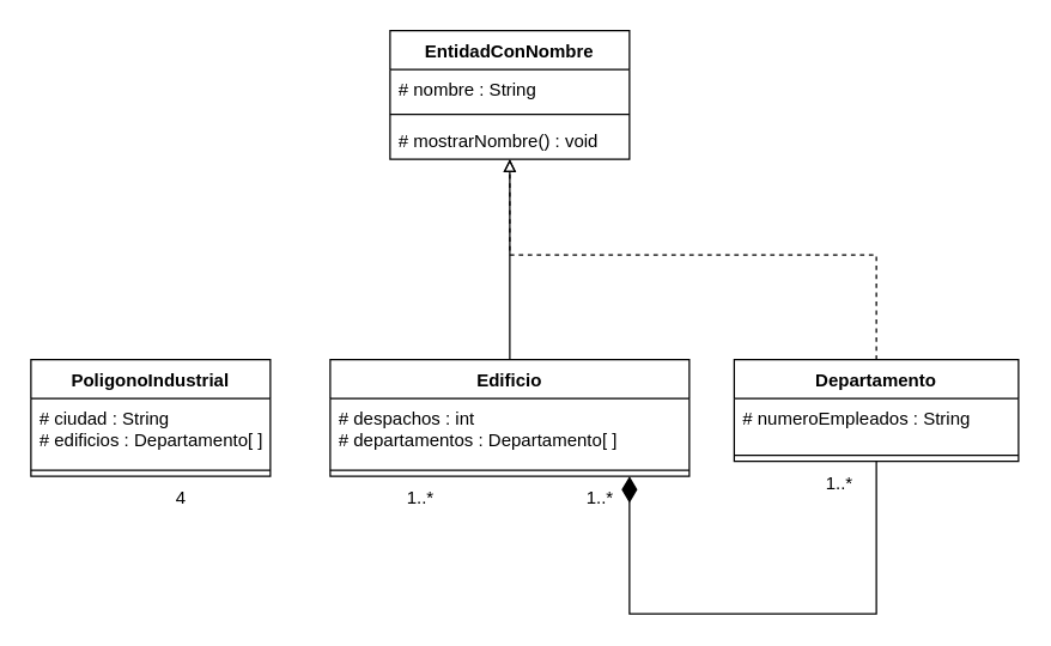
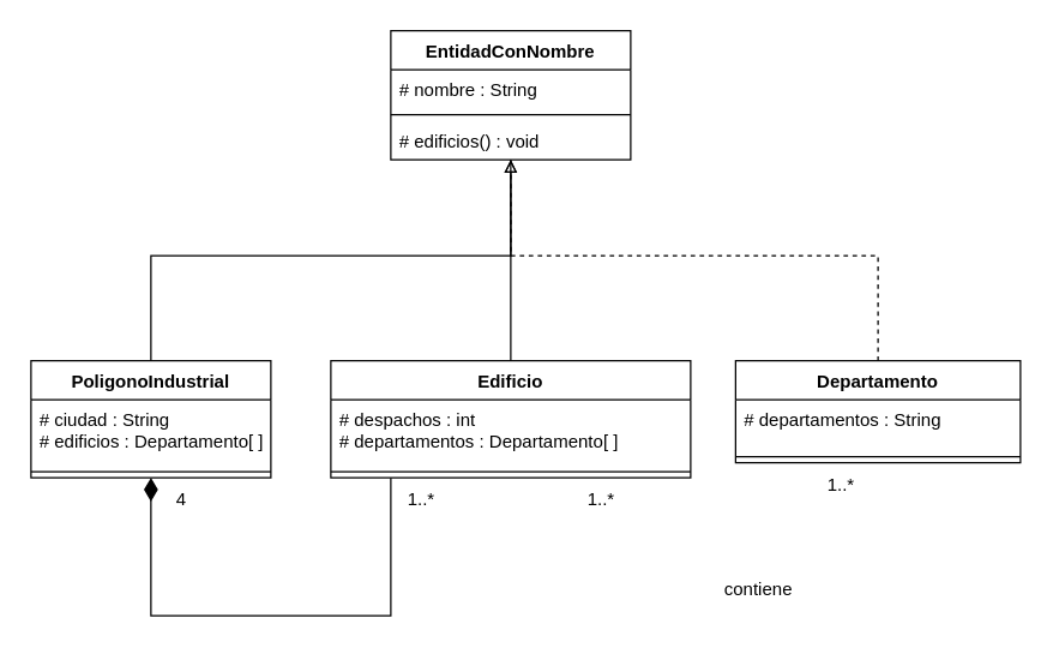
  <mxCell id="0" />
  <mxCell id="1" parent="0" />
  <mxCell id="2" value="EntidadConNombre" style="swimlane;fontStyle=1;align=center;verticalAlign=top;childLayout=stackLayout;horizontal=1;startSize=26;horizontalStack=0;resizeParent=1;resizeParentMax=0;resizeLast=0;collapsible=1;marginBottom=0;whiteSpace=wrap;html=1;" parent="1" vertex="1"><mxGeometry x="260" y="20" width="160" height="86" as="geometry" /></mxCell>
  <mxCell id="3" value="# nombre : String" style="text;strokeColor=none;fillColor=none;align=left;verticalAlign=top;spacingLeft=4;spacingRight=4;overflow=hidden;rotatable=0;points=[[0,0.5],[1,0.5]];portConstraint=eastwest;whiteSpace=wrap;html=1;" parent="2" vertex="1"><mxGeometry y="26" width="160" height="26" as="geometry" /></mxCell>
  <mxCell id="4" value="" style="line;strokeWidth=1;fillColor=none;align=left;verticalAlign=middle;spacingTop=-1;spacingLeft=3;spacingRight=3;rotatable=0;labelPosition=right;points=[];portConstraint=eastwest;strokeColor=inherit;" parent="2" vertex="1"><mxGeometry y="52" width="160" height="8" as="geometry" /></mxCell>
- <mxCell id="5" value="# mostrarNombre() : void" style="text;strokeColor=none;fillColor=none;align=left;verticalAlign=top;spacingLeft=4;spacingRight=4;overflow=hidden;rotatable=0;points=[[0,0.5],[1,0.5]];portConstraint=eastwest;whiteSpace=wrap;html=1;" parent="2" vertex="1"><mxGeometry y="60" width="160" height="26" as="geometry" /></mxCell>
+ <mxCell id="5" value="# edificios() : void" style="text;strokeColor=none;fillColor=none;align=left;verticalAlign=top;spacingLeft=4;spacingRight=4;overflow=hidden;rotatable=0;points=[[0,0.5],[1,0.5]];portConstraint=eastwest;whiteSpace=wrap;html=1;" parent="2" vertex="1"><mxGeometry y="60" width="160" height="26" as="geometry" /></mxCell>
+ <mxCell id="6" style="edgeStyle=orthogonalEdgeStyle;rounded=0;orthogonalLoop=1;jettySize=auto;html=1;endArrow=block;endFill=0;" parent="1" source="7" target="2" edge="1"><mxGeometry relative="1" as="geometry"><Array as="points"><mxPoint x="100" y="170" /><mxPoint x="340" y="170" /></Array></mxGeometry></mxCell>
  <mxCell id="7" value="PoligonoIndustrial" style="swimlane;fontStyle=1;align=center;verticalAlign=top;childLayout=stackLayout;horizontal=1;startSize=26;horizontalStack=0;resizeParent=1;resizeParentMax=0;resizeLast=0;collapsible=1;marginBottom=0;whiteSpace=wrap;html=1;" parent="1" vertex="1"><mxGeometry x="20" y="240" width="160" height="78" as="geometry" /></mxCell>
  <mxCell id="8" value="# ciudad : String&lt;br&gt;# edificios : Departamento[ ]" style="text;strokeColor=none;fillColor=none;align=left;verticalAlign=top;spacingLeft=4;spacingRight=4;overflow=hidden;rotatable=0;points=[[0,0.5],[1,0.5]];portConstraint=eastwest;whiteSpace=wrap;html=1;" parent="7" vertex="1"><mxGeometry y="26" width="160" height="44" as="geometry" /></mxCell>
  <mxCell id="9" value="" style="line;strokeWidth=1;fillColor=none;align=left;verticalAlign=middle;spacingTop=-1;spacingLeft=3;spacingRight=3;rotatable=0;labelPosition=right;points=[];portConstraint=eastwest;strokeColor=inherit;" parent="7" vertex="1"><mxGeometry y="70" width="160" height="8" as="geometry" /></mxCell>
- <mxCell id="10" style="edgeStyle=orthogonalEdgeStyle;rounded=0;orthogonalLoop=1;jettySize=auto;html=1;endArrow=block;endFill=0;" parent="1" source="13" target="2" edge="1"><mxGeometry relative="1" as="geometry" /></mxCell>
- <mxCell id="11" style="edgeStyle=orthogonalEdgeStyle;rounded=0;orthogonalLoop=1;jettySize=auto;html=1;endArrow=diamondThin;endFill=1;startSize=9;endSize=15;" parent="1" source="17" target="13" edge="1"><mxGeometry relative="1" as="geometry"><Array as="points"><mxPoint x="585" y="410" /><mxPoint x="420" y="410" /></Array></mxGeometry></mxCell>
+ <mxCell id="10" style="edgeStyle=orthogonalEdgeStyle;rounded=0;orthogonalLoop=1;jettySize=auto;html=1;endArrow=none;endFill=0;" parent="1" source="13" target="2" edge="1"><mxGeometry relative="1" as="geometry" /></mxCell>
+ <mxCell id="12" style="edgeStyle=orthogonalEdgeStyle;rounded=0;orthogonalLoop=1;jettySize=auto;html=1;endArrow=diamondThin;endFill=1;endSize=13;" parent="1" source="13" target="7" edge="1"><mxGeometry relative="1" as="geometry"><Array as="points"><mxPoint x="260" y="410" /><mxPoint x="100" y="410" /></Array></mxGeometry></mxCell>
  <mxCell id="13" value="Edificio" style="swimlane;fontStyle=1;align=center;verticalAlign=top;childLayout=stackLayout;horizontal=1;startSize=26;horizontalStack=0;resizeParent=1;resizeParentMax=0;resizeLast=0;collapsible=1;marginBottom=0;whiteSpace=wrap;html=1;" parent="1" vertex="1"><mxGeometry x="220" y="240" width="240" height="78" as="geometry" /></mxCell>
  <mxCell id="14" value="# despachos : int&lt;br&gt;# departamentos : Departamento[ ]" style="text;strokeColor=none;fillColor=none;align=left;verticalAlign=top;spacingLeft=4;spacingRight=4;overflow=hidden;rotatable=0;points=[[0,0.5],[1,0.5]];portConstraint=eastwest;whiteSpace=wrap;html=1;" parent="13" vertex="1"><mxGeometry y="26" width="240" height="44" as="geometry" /></mxCell>
  <mxCell id="15" value="" style="line;strokeWidth=1;fillColor=none;align=left;verticalAlign=middle;spacingTop=-1;spacingLeft=3;spacingRight=3;rotatable=0;labelPosition=right;points=[];portConstraint=eastwest;strokeColor=inherit;" parent="13" vertex="1"><mxGeometry y="70" width="240" height="8" as="geometry" /></mxCell>
  <mxCell id="16" style="edgeStyle=orthogonalEdgeStyle;rounded=0;orthogonalLoop=1;jettySize=auto;html=1;endArrow=block;endFill=0;dashed=1;" parent="1" source="17" target="2" edge="1"><mxGeometry relative="1" as="geometry"><Array as="points"><mxPoint x="585" y="170" /><mxPoint x="340" y="170" /></Array></mxGeometry></mxCell>
  <mxCell id="17" value="Departamento" style="swimlane;fontStyle=1;align=center;verticalAlign=top;childLayout=stackLayout;horizontal=1;startSize=26;horizontalStack=0;resizeParent=1;resizeParentMax=0;resizeLast=0;collapsible=1;marginBottom=0;whiteSpace=wrap;html=1;" parent="1" vertex="1"><mxGeometry x="490" y="240" width="190" height="68" as="geometry" /></mxCell>
- <mxCell id="18" value="# numeroEmpleados : String" style="text;strokeColor=none;fillColor=none;align=left;verticalAlign=top;spacingLeft=4;spacingRight=4;overflow=hidden;rotatable=0;points=[[0,0.5],[1,0.5]];portConstraint=eastwest;whiteSpace=wrap;html=1;" parent="17" vertex="1"><mxGeometry y="26" width="190" height="34" as="geometry" /></mxCell>
+ <mxCell id="18" value="# departamentos : String" style="text;strokeColor=none;fillColor=none;align=left;verticalAlign=top;spacingLeft=4;spacingRight=4;overflow=hidden;rotatable=0;points=[[0,0.5],[1,0.5]];portConstraint=eastwest;whiteSpace=wrap;html=1;" parent="17" vertex="1"><mxGeometry y="26" width="190" height="34" as="geometry" /></mxCell>
  <mxCell id="19" value="" style="line;strokeWidth=1;fillColor=none;align=left;verticalAlign=middle;spacingTop=-1;spacingLeft=3;spacingRight=3;rotatable=0;labelPosition=right;points=[];portConstraint=eastwest;strokeColor=inherit;" parent="17" vertex="1"><mxGeometry y="60" width="190" height="8" as="geometry" /></mxCell>
+ <mxCell id="20" value="contiene" style="text;html=1;align=center;verticalAlign=middle;resizable=0;points=[];autosize=1;strokeColor=none;fillColor=none;" parent="1" vertex="1"><mxGeometry x="470" y="378" width="70" height="30" as="geometry" /></mxCell>
  <mxCell id="21" value="1..*" style="text;html=1;align=center;verticalAlign=middle;resizable=0;points=[];autosize=1;strokeColor=none;fillColor=none;" parent="1" vertex="1"><mxGeometry x="380" y="318" width="40" height="30" as="geometry" /></mxCell>
  <mxCell id="22" value="1..*" style="text;html=1;align=center;verticalAlign=middle;resizable=0;points=[];autosize=1;strokeColor=none;fillColor=none;" parent="1" vertex="1"><mxGeometry x="540" y="308" width="40" height="30" as="geometry" /></mxCell>
  <mxCell id="23" value="1..*" style="text;html=1;align=center;verticalAlign=middle;resizable=0;points=[];autosize=1;strokeColor=none;fillColor=none;" parent="1" vertex="1"><mxGeometry x="260" y="318" width="40" height="30" as="geometry" /></mxCell>
  <mxCell id="24" value="4" style="text;html=1;align=center;verticalAlign=middle;resizable=0;points=[];autosize=1;strokeColor=none;fillColor=none;" parent="1" vertex="1"><mxGeometry x="105" y="318" width="30" height="30" as="geometry" /></mxCell>
